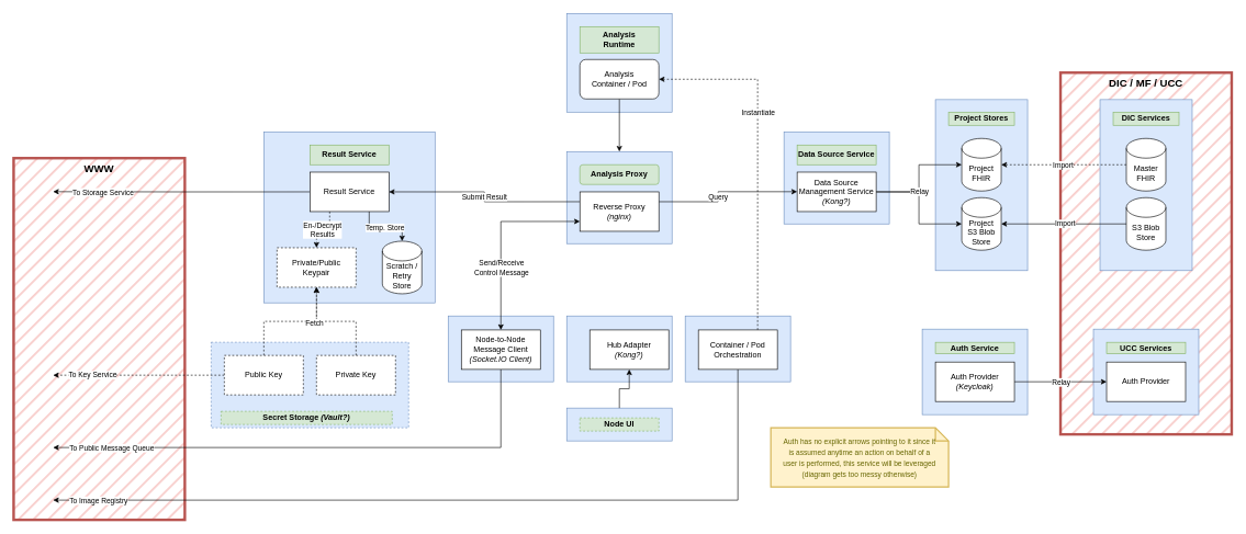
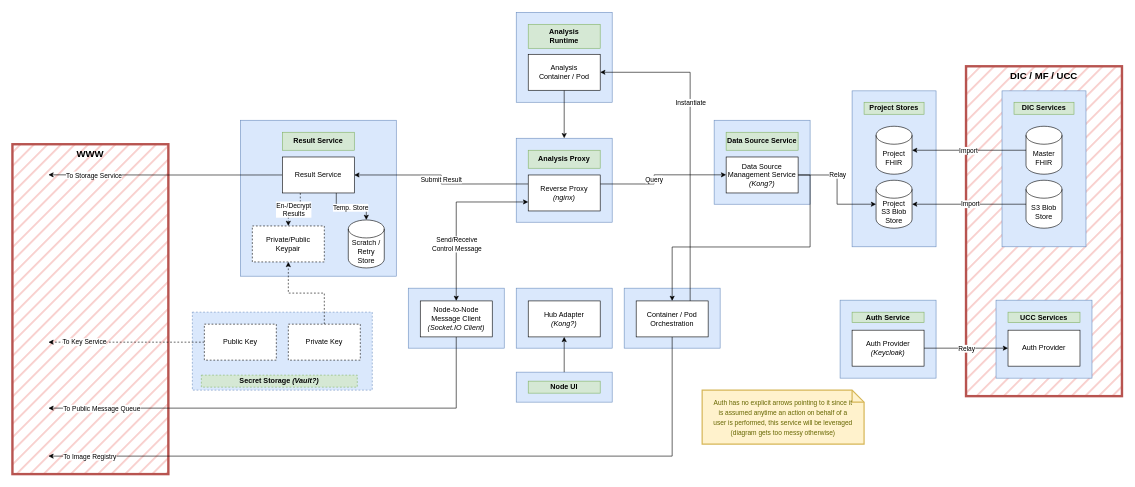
  <mxCell id="0" />
  <mxCell id="1" parent="0" />
  <mxCell id="2" value="" style="rounded=0;whiteSpace=wrap;html=1;fillColor=#dae8fc;strokeColor=#6c8ebf;" vertex="1" parent="1"><mxGeometry x="860" y="480" width="160" height="100" as="geometry" /></mxCell>
  <mxCell id="3" value="" style="rounded=0;whiteSpace=wrap;html=1;fillColor=#dae8fc;strokeColor=#6c8ebf;" vertex="1" parent="1"><mxGeometry x="1040" y="480" width="160" height="100" as="geometry" /></mxCell>
  <mxCell id="4" value="&lt;b&gt;&lt;font style=&quot;font-size: 16px;&quot;&gt;WWW&lt;/font&gt;&lt;/b&gt;" style="rounded=0;whiteSpace=wrap;html=1;verticalAlign=top;fillColor=#f8cecc;strokeColor=#b85450;fillStyle=hatch;strokeWidth=4;" parent="1" vertex="1"><mxGeometry x="20" y="240" width="260" height="550" as="geometry" /></mxCell>
  <mxCell id="5" value="&lt;b&gt;&lt;font style=&quot;font-size: 16px;&quot;&gt;DIC / MF / UCC&lt;/font&gt;&lt;/b&gt;" style="rounded=0;whiteSpace=wrap;html=1;verticalAlign=top;fillColor=#f8cecc;strokeColor=#b85450;fillStyle=hatch;strokeWidth=4;" parent="1" vertex="1"><mxGeometry x="1610" y="110" width="260" height="550" as="geometry" /></mxCell>
  <mxCell id="6" value="" style="rounded=0;whiteSpace=wrap;html=1;fillColor=#dae8fc;strokeColor=#6c8ebf;" parent="1" vertex="1"><mxGeometry x="1190" y="200" width="160" height="140" as="geometry" /></mxCell>
  <mxCell id="7" value="" style="rounded=0;whiteSpace=wrap;html=1;fillColor=#dae8fc;strokeColor=#6c8ebf;" parent="1" vertex="1"><mxGeometry x="1420" y="151" width="140" height="260" as="geometry" /></mxCell>
  <mxCell id="8" value="" style="rounded=0;whiteSpace=wrap;html=1;fillColor=#dae8fc;strokeColor=#6c8ebf;" parent="1" vertex="1"><mxGeometry x="680" y="480" width="160" height="100" as="geometry" /></mxCell>
  <mxCell id="9" value="" style="rounded=0;whiteSpace=wrap;html=1;fillColor=#dae8fc;strokeColor=#6c8ebf;" parent="1" vertex="1"><mxGeometry x="1660" y="500" width="160" height="130" as="geometry" /></mxCell>
  <mxCell id="10" value="" style="rounded=0;whiteSpace=wrap;html=1;fillColor=#dae8fc;strokeColor=#6c8ebf;" parent="1" vertex="1"><mxGeometry x="1670" y="151" width="140" height="260" as="geometry" /></mxCell>
  <mxCell id="11" value="" style="rounded=0;whiteSpace=wrap;html=1;fillColor=#dae8fc;strokeColor=#6c8ebf;" parent="1" vertex="1"><mxGeometry x="400" y="200" width="260" height="260" as="geometry" /></mxCell>
  <mxCell id="12" value="" style="rounded=0;whiteSpace=wrap;html=1;fillColor=#dae8fc;strokeColor=#6c8ebf;" parent="1" vertex="1"><mxGeometry x="860" y="620" width="160" height="50" as="geometry" /></mxCell>
  <mxCell id="13" value="" style="rounded=0;whiteSpace=wrap;html=1;fillColor=#dae8fc;strokeColor=#6c8ebf;dashed=1;" parent="1" vertex="1"><mxGeometry x="320" y="520" width="300" height="130" as="geometry" /></mxCell>
- <mxCell id="14" value="Node UI" style="rounded=0;whiteSpace=wrap;html=1;fillColor=#d5e8d4;strokeColor=#82b366;fontStyle=1;dashed=1;" parent="1" vertex="1"><mxGeometry x="880" y="635" width="120" height="20" as="geometry" /></mxCell>
+ <mxCell id="14" value="Node UI" style="rounded=0;whiteSpace=wrap;html=1;fillColor=#d5e8d4;strokeColor=#82b366;fontStyle=1" parent="1" vertex="1"><mxGeometry x="880" y="635" width="120" height="20" as="geometry" /></mxCell>
  <mxCell id="15" value="Result Service" style="rounded=0;whiteSpace=wrap;html=1;fillColor=#d5e8d4;strokeColor=#82b366;fontStyle=1" parent="1" vertex="1"><mxGeometry x="470" y="220" width="120" height="30" as="geometry" /></mxCell>
  <mxCell id="16" value="" style="rounded=0;whiteSpace=wrap;html=1;fillColor=#dae8fc;strokeColor=#6c8ebf;" parent="1" vertex="1"><mxGeometry x="860" y="230" width="160" height="140" as="geometry" /></mxCell>
  <mxCell id="17" style="edgeStyle=orthogonalEdgeStyle;rounded=0;orthogonalLoop=1;jettySize=auto;html=1;exitX=0;exitY=0.25;exitDx=0;exitDy=0;entryX=1;entryY=0.5;entryDx=0;entryDy=0;" parent="1" source="26" target="41" edge="1"><mxGeometry relative="1" as="geometry" /></mxCell>
  <mxCell id="18" value="Submit Result" style="edgeLabel;html=1;align=center;verticalAlign=middle;resizable=0;points=[];" parent="17" vertex="1" connectable="0"><mxGeometry x="-0.009" y="1" relative="1" as="geometry"><mxPoint y="-2" as="offset" /></mxGeometry></mxCell>
  <mxCell id="19" style="edgeStyle=orthogonalEdgeStyle;rounded=0;orthogonalLoop=1;jettySize=auto;html=1;exitX=0;exitY=0.75;exitDx=0;exitDy=0;startArrow=classic;startFill=1;" parent="1" source="26" target="65" edge="1"><mxGeometry relative="1" as="geometry" /></mxCell>
  <mxCell id="20" value="Send/Receive&lt;br&gt;Control Message" style="edgeLabel;html=1;align=center;verticalAlign=middle;resizable=0;points=[];" parent="19" vertex="1" connectable="0"><mxGeometry x="0.334" y="-1" relative="1" as="geometry"><mxPoint x="1" as="offset" /></mxGeometry></mxCell>
- <mxCell id="21" style="edgeStyle=orthogonalEdgeStyle;rounded=0;orthogonalLoop=1;jettySize=auto;html=1;exitX=1;exitY=0.5;exitDx=0;exitDy=0;" parent="1" source="73" target="67" edge="1"><mxGeometry relative="1" as="geometry"><mxPoint x="1270" y="290" as="sourcePoint" /></mxGeometry></mxCell>
+ <mxCell id="21" style="edgeStyle=orthogonalEdgeStyle;rounded=0;orthogonalLoop=1;jettySize=auto;html=1;exitX=1;exitY=0.5;exitDx=0;exitDy=0;" parent="1" source="73" target="60" edge="1"><mxGeometry relative="1" as="geometry"><mxPoint x="1270" y="290" as="sourcePoint" /></mxGeometry></mxCell>
  <mxCell id="22" style="edgeStyle=orthogonalEdgeStyle;rounded=0;orthogonalLoop=1;jettySize=auto;html=1;exitX=1;exitY=0.5;exitDx=0;exitDy=0;" parent="1" source="73" target="68" edge="1"><mxGeometry relative="1" as="geometry"><mxPoint x="1270" y="296" as="sourcePoint" /></mxGeometry></mxCell>
  <mxCell id="23" value="Relay" style="edgeLabel;html=1;align=center;verticalAlign=middle;resizable=0;points=[];" parent="22" vertex="1" connectable="0"><mxGeometry x="-0.133" y="-1" relative="1" as="geometry"><mxPoint x="1" y="-13" as="offset" /></mxGeometry></mxCell>
  <mxCell id="24" style="edgeStyle=orthogonalEdgeStyle;rounded=0;orthogonalLoop=1;jettySize=auto;html=1;exitX=1;exitY=0.25;exitDx=0;exitDy=0;" parent="1" source="26" target="73" edge="1"><mxGeometry relative="1" as="geometry"><Array as="points"><mxPoint x="1090" y="306" /><mxPoint x="1090" y="291" /></Array></mxGeometry></mxCell>
  <mxCell id="25" value="Query" style="edgeLabel;html=1;align=center;verticalAlign=middle;resizable=0;points=[];" parent="24" vertex="1" connectable="0"><mxGeometry x="-0.03" y="1" relative="1" as="geometry"><mxPoint x="-4" y="8" as="offset" /></mxGeometry></mxCell>
  <mxCell id="26" value="&lt;span style=&quot;font-weight: 400;&quot;&gt;Reverse Proxy&lt;br&gt;&lt;i&gt;(nginx)&lt;/i&gt;&lt;br&gt;&lt;/span&gt;" style="rounded=0;whiteSpace=wrap;html=1;fontStyle=1" parent="1" vertex="1"><mxGeometry x="880" y="291.25" width="120" height="60" as="geometry" /></mxCell>
  <mxCell id="27" value="DIC Services" style="rounded=0;whiteSpace=wrap;html=1;fillColor=#d5e8d4;strokeColor=#82b366;fontStyle=1" parent="1" vertex="1"><mxGeometry x="1690" y="170" width="100" height="20" as="geometry" /></mxCell>
  <mxCell id="28" value="Master&lt;br&gt;FHIR" style="shape=cylinder3;whiteSpace=wrap;html=1;boundedLbl=1;backgroundOutline=1;size=15;" parent="1" vertex="1"><mxGeometry x="1710" y="210" width="60" height="80" as="geometry" /></mxCell>
  <mxCell id="29" value="S3 Blob&lt;br&gt;Store" style="shape=cylinder3;whiteSpace=wrap;html=1;boundedLbl=1;backgroundOutline=1;size=15;" parent="1" vertex="1"><mxGeometry x="1710" y="300" width="60" height="80" as="geometry" /></mxCell>
  <mxCell id="30" value="" style="rounded=0;whiteSpace=wrap;html=1;fillColor=#dae8fc;strokeColor=#6c8ebf;" parent="1" vertex="1"><mxGeometry x="860" y="20" width="160" height="150" as="geometry" /></mxCell>
  <mxCell id="31" value="Analysis&lt;br&gt;Runtime" style="rounded=0;whiteSpace=wrap;html=1;fillColor=#d5e8d4;strokeColor=#82b366;fontStyle=1" parent="1" vertex="1"><mxGeometry x="880" y="40" width="120" height="40" as="geometry" /></mxCell>
  <mxCell id="32" style="edgeStyle=orthogonalEdgeStyle;rounded=0;orthogonalLoop=1;jettySize=auto;html=1;exitX=0.5;exitY=1;exitDx=0;exitDy=0;" parent="1" source="33" target="16" edge="1"><mxGeometry relative="1" as="geometry" /></mxCell>
- <mxCell id="33" value="Analysis &lt;br&gt;Container / Pod" style="whiteSpace=wrap;html=1;rounded=1;" parent="1" vertex="1"><mxGeometry x="880" y="90" width="120" height="60" as="geometry" /></mxCell>
- <mxCell id="34" value="Analysis Proxy" style="whiteSpace=wrap;html=1;fillColor=#d5e8d4;strokeColor=#82b366;fontStyle=1;rounded=1;" parent="1" vertex="1"><mxGeometry x="880" y="250" width="120" height="30" as="geometry" /></mxCell>
+ <mxCell id="33" value="Analysis &lt;br&gt;Container / Pod" style="rounded=0;whiteSpace=wrap;html=1;" parent="1" vertex="1"><mxGeometry x="880" y="90" width="120" height="60" as="geometry" /></mxCell>
+ <mxCell id="34" value="Analysis Proxy" style="rounded=0;whiteSpace=wrap;html=1;fillColor=#d5e8d4;strokeColor=#82b366;fontStyle=1" parent="1" vertex="1"><mxGeometry x="880" y="250" width="120" height="30" as="geometry" /></mxCell>
  <mxCell id="35" style="edgeStyle=orthogonalEdgeStyle;rounded=0;orthogonalLoop=1;jettySize=auto;html=1;exitX=0.5;exitY=0;exitDx=0;exitDy=0;entryX=0.5;entryY=1;entryDx=0;entryDy=0;dashed=1;" parent="1" source="36" target="42" edge="1"><mxGeometry relative="1" as="geometry"><mxPoint x="470" y="451.25" as="targetPoint" /></mxGeometry></mxCell>
  <mxCell id="36" value="Private Key" style="rounded=0;whiteSpace=wrap;html=1;dashed=1;" parent="1" vertex="1"><mxGeometry x="480" y="540" width="120" height="60" as="geometry" /></mxCell>
  <mxCell id="37" style="edgeStyle=orthogonalEdgeStyle;rounded=0;orthogonalLoop=1;jettySize=auto;html=1;exitX=0.25;exitY=1;exitDx=0;exitDy=0;dashed=1;" parent="1" source="41" target="42" edge="1"><mxGeometry relative="1" as="geometry" /></mxCell>
  <mxCell id="38" value="En-/Decrypt&lt;br&gt;Results" style="edgeLabel;html=1;align=center;verticalAlign=middle;resizable=0;points=[];" parent="37" vertex="1" connectable="0"><mxGeometry x="0.031" relative="1" as="geometry"><mxPoint as="offset" /></mxGeometry></mxCell>
  <mxCell id="39" style="edgeStyle=orthogonalEdgeStyle;rounded=0;orthogonalLoop=1;jettySize=auto;html=1;exitX=0;exitY=0.5;exitDx=0;exitDy=0;" parent="1" source="41" edge="1"><mxGeometry relative="1" as="geometry"><mxPoint x="80" y="291" as="targetPoint" /></mxGeometry></mxCell>
  <mxCell id="40" value="To Storage Service" style="edgeLabel;html=1;align=center;verticalAlign=middle;resizable=0;points=[];" parent="39" vertex="1" connectable="0"><mxGeometry x="0.004" y="2" relative="1" as="geometry"><mxPoint x="-119" y="-2" as="offset" /></mxGeometry></mxCell>
  <mxCell id="41" value="Result Service" style="rounded=0;whiteSpace=wrap;html=1;" parent="1" vertex="1"><mxGeometry x="470" y="261.25" width="120" height="60" as="geometry" /></mxCell>
  <mxCell id="42" value="Private/Public&lt;br&gt;Keypair" style="rounded=0;whiteSpace=wrap;html=1;dashed=1;" parent="1" vertex="1"><mxGeometry x="420" y="376.25" width="120" height="60" as="geometry" /></mxCell>
  <mxCell id="43" value="UCC Services" style="rounded=0;whiteSpace=wrap;html=1;fillColor=#d5e8d4;strokeColor=#82b366;fontStyle=1" parent="1" vertex="1"><mxGeometry x="1680" y="520" width="120" height="17.5" as="geometry" /></mxCell>
  <mxCell id="44" value="&lt;span style=&quot;font-weight: 400;&quot;&gt;Auth Provider&lt;/span&gt;" style="rounded=0;whiteSpace=wrap;html=1;fontStyle=1" parent="1" vertex="1"><mxGeometry x="1680" y="550" width="120" height="60" as="geometry" /></mxCell>
- <mxCell id="45" style="edgeStyle=orthogonalEdgeStyle;rounded=0;orthogonalLoop=1;jettySize=auto;html=1;exitX=0.5;exitY=0;exitDx=0;exitDy=0;entryX=0.5;entryY=1;entryDx=0;entryDy=0;dashed=1;" parent="1" source="49" target="42" edge="1"><mxGeometry relative="1" as="geometry" /></mxCell>
- <mxCell id="46" value="Fetch" style="edgeLabel;html=1;align=center;verticalAlign=middle;resizable=0;points=[];" parent="45" vertex="1" connectable="0"><mxGeometry x="0.309" y="-1" relative="1" as="geometry"><mxPoint x="8" y="1" as="offset" /></mxGeometry></mxCell>
  <mxCell id="47" style="edgeStyle=orthogonalEdgeStyle;rounded=0;orthogonalLoop=1;jettySize=auto;html=1;exitX=0;exitY=0.5;exitDx=0;exitDy=0;dashed=1;" parent="1" source="49" edge="1"><mxGeometry relative="1" as="geometry"><mxPoint x="80" y="570" as="targetPoint" /></mxGeometry></mxCell>
  <mxCell id="48" value="To Key Service" style="edgeLabel;html=1;align=center;verticalAlign=middle;resizable=0;points=[];" parent="47" vertex="1" connectable="0"><mxGeometry x="-0.001" y="2" relative="1" as="geometry"><mxPoint x="-71" y="-3" as="offset" /></mxGeometry></mxCell>
  <mxCell id="49" value="Public Key" style="rounded=0;whiteSpace=wrap;html=1;dashed=1;" parent="1" vertex="1"><mxGeometry x="340" y="540" width="120" height="60" as="geometry" /></mxCell>
  <mxCell id="50" value="Secret Storage &lt;i&gt;(Vault?)&lt;/i&gt;" style="rounded=0;whiteSpace=wrap;html=1;fillColor=#d5e8d4;strokeColor=#82b366;fontStyle=1;dashed=1;" parent="1" vertex="1"><mxGeometry x="335" y="625" width="260" height="20" as="geometry" /></mxCell>
  <mxCell id="51" value="" style="rounded=0;whiteSpace=wrap;html=1;fillColor=#dae8fc;strokeColor=#6c8ebf;perimeterSpacing=0;strokeWidth=1;" parent="1" vertex="1"><mxGeometry x="1400" y="500" width="160" height="130" as="geometry" /></mxCell>
  <mxCell id="52" value="Auth Service" style="rounded=0;whiteSpace=wrap;html=1;fillColor=#d5e8d4;strokeColor=#82b366;fontStyle=1" parent="1" vertex="1"><mxGeometry x="1420" y="520" width="120" height="17.5" as="geometry" /></mxCell>
  <mxCell id="53" style="edgeStyle=orthogonalEdgeStyle;rounded=0;orthogonalLoop=1;jettySize=auto;html=1;exitX=1;exitY=0.5;exitDx=0;exitDy=0;" parent="1" source="55" target="44" edge="1"><mxGeometry relative="1" as="geometry"><mxPoint x="1580" y="837.5" as="sourcePoint" /></mxGeometry></mxCell>
  <mxCell id="54" value="Relay" style="edgeLabel;html=1;align=center;verticalAlign=middle;resizable=0;points=[];" parent="53" vertex="1" connectable="0"><mxGeometry x="-0.011" y="-1" relative="1" as="geometry"><mxPoint x="1" y="-1" as="offset" /></mxGeometry></mxCell>
  <mxCell id="55" value="&lt;span style=&quot;font-weight: 400;&quot;&gt;Auth Provider&lt;br&gt;&lt;i&gt;(Keycloak)&lt;/i&gt;&lt;br&gt;&lt;/span&gt;" style="rounded=0;whiteSpace=wrap;html=1;fontStyle=1" parent="1" vertex="1"><mxGeometry x="1420" y="550" width="120" height="60" as="geometry" /></mxCell>
- <mxCell id="56" style="edgeStyle=orthogonalEdgeStyle;rounded=0;orthogonalLoop=1;jettySize=auto;html=1;exitX=0.75;exitY=0;exitDx=0;exitDy=0;entryX=1;entryY=0.5;entryDx=0;entryDy=0;dashed=1;" parent="1" source="60" target="33" edge="1"><mxGeometry relative="1" as="geometry" /></mxCell>
+ <mxCell id="56" style="edgeStyle=orthogonalEdgeStyle;rounded=0;orthogonalLoop=1;jettySize=auto;html=1;exitX=0.75;exitY=0;exitDx=0;exitDy=0;entryX=1;entryY=0.5;entryDx=0;entryDy=0;" parent="1" source="60" target="33" edge="1"><mxGeometry relative="1" as="geometry" /></mxCell>
  <mxCell id="57" value="Instantiate" style="edgeLabel;html=1;align=center;verticalAlign=middle;resizable=0;points=[];" parent="56" vertex="1" connectable="0"><mxGeometry x="0.291" y="-1" relative="1" as="geometry"><mxPoint x="-1" y="12" as="offset" /></mxGeometry></mxCell>
  <mxCell id="58" style="edgeStyle=orthogonalEdgeStyle;rounded=0;orthogonalLoop=1;jettySize=auto;html=1;exitX=0.5;exitY=1;exitDx=0;exitDy=0;" parent="1" source="60" edge="1"><mxGeometry relative="1" as="geometry"><mxPoint x="80" y="760" as="targetPoint" /><Array as="points"><mxPoint x="1120" y="760" /></Array></mxGeometry></mxCell>
  <mxCell id="59" value="To Image Registry" style="edgeLabel;html=1;align=center;verticalAlign=middle;resizable=0;points=[];" parent="58" vertex="1" connectable="0"><mxGeometry x="0.856" y="2" relative="1" as="geometry"><mxPoint x="-20" y="-2" as="offset" /></mxGeometry></mxCell>
  <mxCell id="60" value="Container /&amp;nbsp;Pod&lt;br&gt;Orchestration" style="rounded=0;whiteSpace=wrap;html=1;" parent="1" vertex="1"><mxGeometry x="1060" y="501.25" width="120" height="60" as="geometry" /></mxCell>
  <mxCell id="61" value="&lt;font style=&quot;font-size: 11px;&quot;&gt;Auth has no explicit arrows pointing to it since it is assumed anytime an action on behalf of a user is performed, this service will be leveraged (diagram gets too messy otherwise)&lt;/font&gt;" style="shape=note;strokeWidth=2;fontSize=14;size=20;whiteSpace=wrap;html=1;fillColor=#fff2cc;strokeColor=#d6b656;fontColor=#666600;spacing=0;spacingTop=2;spacingBottom=2;spacingLeft=20;spacingRight=20;" parent="1" vertex="1"><mxGeometry x="1170" y="650" width="270" height="90" as="geometry" /></mxCell>
- <mxCell id="62" value="Hub Adapter&lt;br&gt;&lt;i&gt;(Kong?)&lt;/i&gt;" style="rounded=0;whiteSpace=wrap;html=1;" parent="1" vertex="1"><mxGeometry x="895" y="501.25" width="120" height="60" as="geometry" /></mxCell>
+ <mxCell id="62" value="Hub Adapter&lt;br&gt;&lt;i&gt;(Kong?)&lt;/i&gt;" style="rounded=0;whiteSpace=wrap;html=1;" parent="1" vertex="1"><mxGeometry x="880" y="501.25" width="120" height="60" as="geometry" /></mxCell>
  <mxCell id="63" style="edgeStyle=orthogonalEdgeStyle;rounded=0;orthogonalLoop=1;jettySize=auto;html=1;exitX=0.5;exitY=1;exitDx=0;exitDy=0;" parent="1" source="65" edge="1"><mxGeometry relative="1" as="geometry"><mxPoint x="80" y="680" as="targetPoint" /><Array as="points"><mxPoint x="760" y="680" /></Array></mxGeometry></mxCell>
  <mxCell id="64" value="To Public Message Queue" style="edgeLabel;html=1;align=center;verticalAlign=middle;resizable=0;points=[];" parent="63" vertex="1" connectable="0"><mxGeometry x="0.876" relative="1" as="geometry"><mxPoint x="39" as="offset" /></mxGeometry></mxCell>
  <mxCell id="65" value="Node-to-Node Message Client&lt;br&gt;&lt;i&gt;(Socket.IO Client)&lt;/i&gt;" style="rounded=0;whiteSpace=wrap;html=1;" parent="1" vertex="1"><mxGeometry x="700" y="501.25" width="120" height="60" as="geometry" /></mxCell>
  <mxCell id="66" value="Project Stores" style="rounded=0;whiteSpace=wrap;html=1;fillColor=#d5e8d4;strokeColor=#82b366;fontStyle=1" parent="1" vertex="1"><mxGeometry x="1440" y="170" width="100" height="20" as="geometry" /></mxCell>
  <mxCell id="67" value="Project&lt;br&gt;FHIR" style="shape=cylinder3;whiteSpace=wrap;html=1;boundedLbl=1;backgroundOutline=1;size=15;" parent="1" vertex="1"><mxGeometry x="1460" y="210" width="60" height="80" as="geometry" /></mxCell>
  <mxCell id="68" value="Project&lt;br&gt;S3 Blob&lt;br&gt;Store" style="shape=cylinder3;whiteSpace=wrap;html=1;boundedLbl=1;backgroundOutline=1;size=15;" parent="1" vertex="1"><mxGeometry x="1460" y="300" width="60" height="80" as="geometry" /></mxCell>
  <mxCell id="69" style="edgeStyle=orthogonalEdgeStyle;rounded=0;orthogonalLoop=1;jettySize=auto;html=1;exitX=0;exitY=0.5;exitDx=0;exitDy=0;exitPerimeter=0;entryX=1;entryY=0.5;entryDx=0;entryDy=0;entryPerimeter=0;" parent="1" source="29" target="68" edge="1"><mxGeometry relative="1" as="geometry" /></mxCell>
  <mxCell id="70" value="Import" style="edgeLabel;html=1;align=center;verticalAlign=middle;resizable=0;points=[];" parent="69" vertex="1" connectable="0"><mxGeometry x="-0.009" y="-1" relative="1" as="geometry"><mxPoint as="offset" /></mxGeometry></mxCell>
- <mxCell id="71" style="edgeStyle=orthogonalEdgeStyle;rounded=0;orthogonalLoop=1;jettySize=auto;html=1;exitX=0;exitY=0.5;exitDx=0;exitDy=0;exitPerimeter=0;dashed=1;" parent="1" source="28" target="67" edge="1"><mxGeometry relative="1" as="geometry" /></mxCell>
+ <mxCell id="71" style="edgeStyle=orthogonalEdgeStyle;rounded=0;orthogonalLoop=1;jettySize=auto;html=1;exitX=0;exitY=0.5;exitDx=0;exitDy=0;exitPerimeter=0;" parent="1" source="28" target="67" edge="1"><mxGeometry relative="1" as="geometry" /></mxCell>
  <mxCell id="72" value="Import" style="edgeLabel;html=1;align=center;verticalAlign=middle;resizable=0;points=[];" parent="71" vertex="1" connectable="0"><mxGeometry x="0.021" relative="1" as="geometry"><mxPoint as="offset" /></mxGeometry></mxCell>
  <mxCell id="73" value="&lt;span style=&quot;font-weight: 400;&quot;&gt;Data Source Management Service&lt;br&gt;&lt;i&gt;(Kong?)&lt;/i&gt;&lt;br&gt;&lt;/span&gt;" style="rounded=0;whiteSpace=wrap;html=1;fontStyle=1" parent="1" vertex="1"><mxGeometry x="1210" y="261.25" width="120" height="60" as="geometry" /></mxCell>
  <mxCell id="74" value="Data Source Service" style="rounded=0;whiteSpace=wrap;html=1;fillColor=#d5e8d4;strokeColor=#82b366;fontStyle=1" parent="1" vertex="1"><mxGeometry x="1210" y="220" width="120" height="30" as="geometry" /></mxCell>
  <mxCell id="75" value="Scratch /&lt;br&gt;Retry Store" style="shape=cylinder3;whiteSpace=wrap;html=1;boundedLbl=1;backgroundOutline=1;size=15;" parent="1" vertex="1"><mxGeometry x="580" y="366.25" width="60" height="80" as="geometry" /></mxCell>
  <mxCell id="76" style="edgeStyle=orthogonalEdgeStyle;rounded=0;orthogonalLoop=1;jettySize=auto;html=1;exitX=0.75;exitY=1;exitDx=0;exitDy=0;entryX=0.5;entryY=0;entryDx=0;entryDy=0;entryPerimeter=0;" parent="1" source="41" target="75" edge="1"><mxGeometry relative="1" as="geometry" /></mxCell>
  <mxCell id="77" value="Temp. Store" style="edgeLabel;html=1;align=center;verticalAlign=middle;resizable=0;points=[];" parent="76" vertex="1" connectable="0"><mxGeometry x="-0.022" y="-2" relative="1" as="geometry"><mxPoint as="offset" /></mxGeometry></mxCell>
  <mxCell id="78" style="edgeStyle=orthogonalEdgeStyle;rounded=0;orthogonalLoop=1;jettySize=auto;html=1;exitX=0.5;exitY=0;exitDx=0;exitDy=0;entryX=0.5;entryY=1;entryDx=0;entryDy=0;" parent="1" source="12" target="62" edge="1"><mxGeometry relative="1" as="geometry" /></mxCell>
